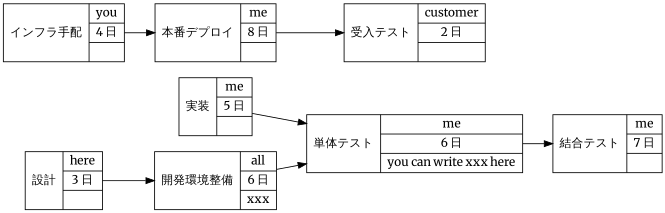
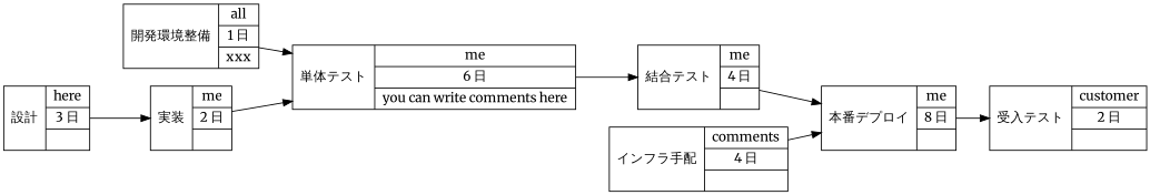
  digraph {
    fontname=Merriweather
    rankdir=LR
    node [fontname=Merriweather shape=record]
    edge [fontname=Merriweather]
-   n1 [label="{ 開発環境整備|{ all |{ 6 日} | xxx } }"]
-   n2 [label="{ 単体テスト|{ me |{ 6 日} | you can write xxx here } }"]
-   n3 [label="{ 実装|{ me |{ 5 日} |  } }"]
+   n1 [label="{ 開発環境整備|{ all |{ 1 日} | xxx } }"]
+   n2 [label="{ 単体テスト|{ me |{ 6 日} | you can write comments here } }"]
+   n3 [label="{ 実装|{ me |{ 2 日} |  } }"]
    n4 [label="{ 設計|{ here |{ 3 日} |  } }"]
-   n5 [label="{ インフラ手配|{ you |{ 4 日} |  } }"]
+   n5 [label="{ インフラ手配|{ comments |{ 4 日} |  } }"]
    n6 [label="{ 本番デプロイ|{ me |{ 8 日} |  } }"]
    n7 [label="{ 受入テスト|{ customer |{ 2 日} |  } }"]
-   n8 [label="{ 結合テスト|{ me |{ 7 日} |  } }"]
+   n8 [label="{ 結合テスト|{ me |{ 4 日} |  } }"]
    n1 -> n2
    n2 -> n8
    n3 -> n2
-   n4 -> n1
+   n4 -> n3
    n5 -> n6
    n6 -> n7
+   n8 -> n6
  }
